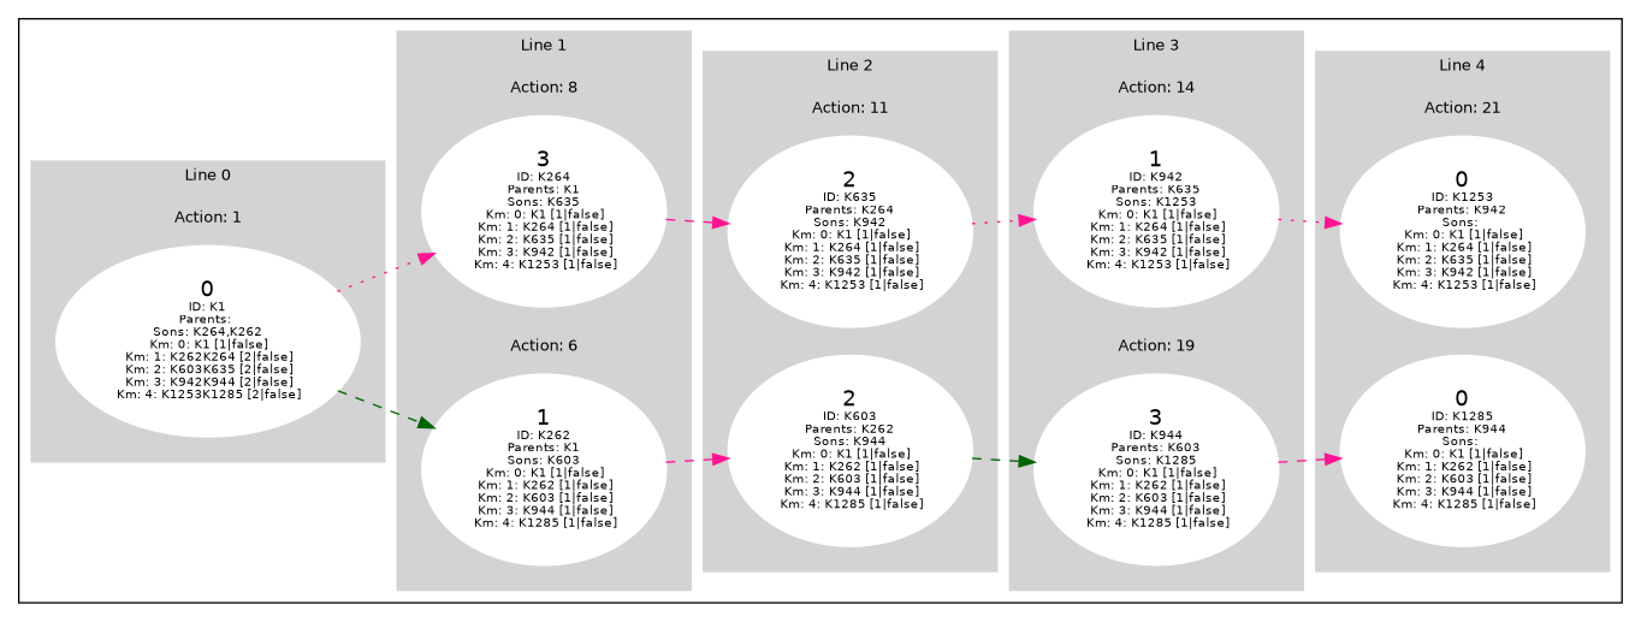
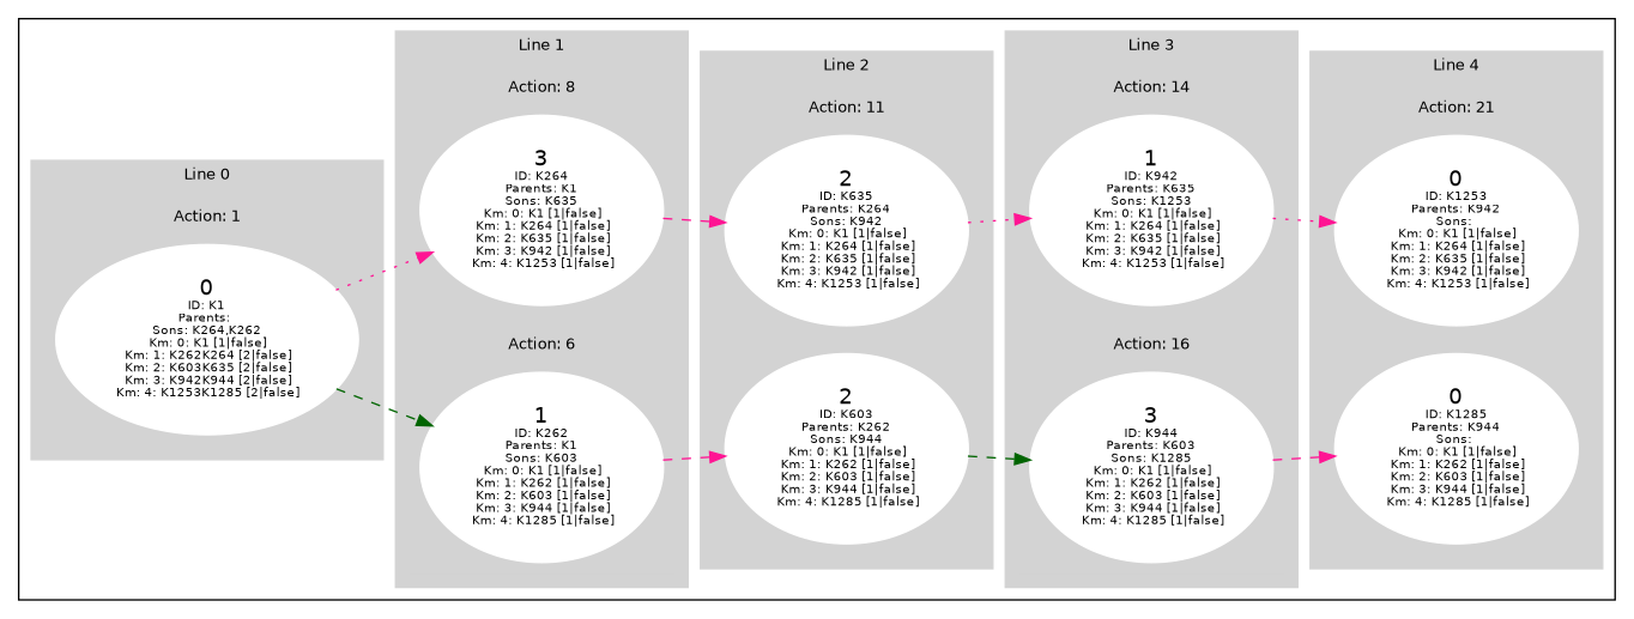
  digraph {
    rankdir=LR
    fontname="DejaVu Sans"
    node [color=white style=filled fontname="DejaVu Sans"]
    edge [color=deeppink style=dashed fontname="DejaVu Sans"]
    n1 [label=<0<BR /><FONT POINT-SIZE="8">ID: K1</FONT><BR /><FONT POINT-SIZE="8">Parents: </FONT><BR /><FONT POINT-SIZE="8">Sons: K264,K262</FONT><BR /><FONT POINT-SIZE="8"> Km: 0: K1 [1|false]</FONT><BR /><FONT POINT-SIZE="8"> Km: 1: K262K264 [2|false]</FONT><BR /><FONT POINT-SIZE="8"> Km: 2: K603K635 [2|false]</FONT><BR /><FONT POINT-SIZE="8"> Km: 3: K942K944 [2|false]</FONT><BR /><FONT POINT-SIZE="8"> Km: 4: K1253K1285 [2|false]</FONT>>]
    n2 [label=<0<BR /><FONT POINT-SIZE="8">ID: K1253</FONT><BR /><FONT POINT-SIZE="8">Parents: K942</FONT><BR /><FONT POINT-SIZE="8">Sons: </FONT><BR /><FONT POINT-SIZE="8"> Km: 0: K1 [1|false]</FONT><BR /><FONT POINT-SIZE="8"> Km: 1: K264 [1|false]</FONT><BR /><FONT POINT-SIZE="8"> Km: 2: K635 [1|false]</FONT><BR /><FONT POINT-SIZE="8"> Km: 3: K942 [1|false]</FONT><BR /><FONT POINT-SIZE="8"> Km: 4: K1253 [1|false]</FONT>>]
    n3 [label=<0<BR /><FONT POINT-SIZE="8">ID: K1285</FONT><BR /><FONT POINT-SIZE="8">Parents: K944</FONT><BR /><FONT POINT-SIZE="8">Sons: </FONT><BR /><FONT POINT-SIZE="8"> Km: 0: K1 [1|false]</FONT><BR /><FONT POINT-SIZE="8"> Km: 1: K262 [1|false]</FONT><BR /><FONT POINT-SIZE="8"> Km: 2: K603 [1|false]</FONT><BR /><FONT POINT-SIZE="8"> Km: 3: K944 [1|false]</FONT><BR /><FONT POINT-SIZE="8"> Km: 4: K1285 [1|false]</FONT>>]
    n4 [label=<2<BR /><FONT POINT-SIZE="8">ID: K635</FONT><BR /><FONT POINT-SIZE="8">Parents: K264</FONT><BR /><FONT POINT-SIZE="8">Sons: K942</FONT><BR /><FONT POINT-SIZE="8"> Km: 0: K1 [1|false]</FONT><BR /><FONT POINT-SIZE="8"> Km: 1: K264 [1|false]</FONT><BR /><FONT POINT-SIZE="8"> Km: 2: K635 [1|false]</FONT><BR /><FONT POINT-SIZE="8"> Km: 3: K942 [1|false]</FONT><BR /><FONT POINT-SIZE="8"> Km: 4: K1253 [1|false]</FONT>>]
    n5 [label=<2<BR /><FONT POINT-SIZE="8">ID: K603</FONT><BR /><FONT POINT-SIZE="8">Parents: K262</FONT><BR /><FONT POINT-SIZE="8">Sons: K944</FONT><BR /><FONT POINT-SIZE="8"> Km: 0: K1 [1|false]</FONT><BR /><FONT POINT-SIZE="8"> Km: 1: K262 [1|false]</FONT><BR /><FONT POINT-SIZE="8"> Km: 2: K603 [1|false]</FONT><BR /><FONT POINT-SIZE="8"> Km: 3: K944 [1|false]</FONT><BR /><FONT POINT-SIZE="8"> Km: 4: K1285 [1|false]</FONT>>]
    n6 [label=<3<BR /><FONT POINT-SIZE="8">ID: K944</FONT><BR /><FONT POINT-SIZE="8">Parents: K603</FONT><BR /><FONT POINT-SIZE="8">Sons: K1285</FONT><BR /><FONT POINT-SIZE="8"> Km: 0: K1 [1|false]</FONT><BR /><FONT POINT-SIZE="8"> Km: 1: K262 [1|false]</FONT><BR /><FONT POINT-SIZE="8"> Km: 2: K603 [1|false]</FONT><BR /><FONT POINT-SIZE="8"> Km: 3: K944 [1|false]</FONT><BR /><FONT POINT-SIZE="8"> Km: 4: K1285 [1|false]</FONT>>]
    n7 [label=<1<BR /><FONT POINT-SIZE="8">ID: K942</FONT><BR /><FONT POINT-SIZE="8">Parents: K635</FONT><BR /><FONT POINT-SIZE="8">Sons: K1253</FONT><BR /><FONT POINT-SIZE="8"> Km: 0: K1 [1|false]</FONT><BR /><FONT POINT-SIZE="8"> Km: 1: K264 [1|false]</FONT><BR /><FONT POINT-SIZE="8"> Km: 2: K635 [1|false]</FONT><BR /><FONT POINT-SIZE="8"> Km: 3: K942 [1|false]</FONT><BR /><FONT POINT-SIZE="8"> Km: 4: K1253 [1|false]</FONT>>]
    n8 [label=<3<BR /><FONT POINT-SIZE="8">ID: K264</FONT><BR /><FONT POINT-SIZE="8">Parents: K1</FONT><BR /><FONT POINT-SIZE="8">Sons: K635</FONT><BR /><FONT POINT-SIZE="8"> Km: 0: K1 [1|false]</FONT><BR /><FONT POINT-SIZE="8"> Km: 1: K264 [1|false]</FONT><BR /><FONT POINT-SIZE="8"> Km: 2: K635 [1|false]</FONT><BR /><FONT POINT-SIZE="8"> Km: 3: K942 [1|false]</FONT><BR /><FONT POINT-SIZE="8"> Km: 4: K1253 [1|false]</FONT>>]
    n9 [label=<1<BR /><FONT POINT-SIZE="8">ID: K262</FONT><BR /><FONT POINT-SIZE="8">Parents: K1</FONT><BR /><FONT POINT-SIZE="8">Sons: K603</FONT><BR /><FONT POINT-SIZE="8"> Km: 0: K1 [1|false]</FONT><BR /><FONT POINT-SIZE="8"> Km: 1: K262 [1|false]</FONT><BR /><FONT POINT-SIZE="8"> Km: 2: K603 [1|false]</FONT><BR /><FONT POINT-SIZE="8"> Km: 3: K944 [1|false]</FONT><BR /><FONT POINT-SIZE="8"> Km: 4: K1285 [1|false]</FONT>>]
    subgraph cluster_1 {
      subgraph cluster_2 {
        color=lightgrey
        fontsize=10
        label="Line 0"
        style=filled
        subgraph cluster_3 {
          color=lightgrey
          fontsize=10
          label="Action: 1"
          style=filled
          n1
        }
      }
      subgraph cluster_4 {
        color=lightgrey
        fontsize=10
        label="Line 4"
        style=filled
        subgraph cluster_5 {
          color=lightgrey
          fontsize=10
          label="Action: 21"
          style=filled
          n2
          n3
        }
      }
      subgraph cluster_6 {
        color=lightgrey
        fontsize=10
        label="Line 2"
        style=filled
        subgraph cluster_7 {
          color=lightgrey
          fontsize=10
          label="Action: 11"
          style=filled
          n4
          n5
        }
      }
      subgraph cluster_8 {
        color=lightgrey
        fontsize=10
        label="Line 3"
        style=filled
        subgraph cluster_9 {
          color=lightgrey
          fontsize=10
-         label="Action: 19"
+         label="Action: 16"
          style=filled
          n6
        }
        subgraph cluster_10 {
          color=lightgrey
          fontsize=10
          label="Action: 14"
          style=filled
          n7
        }
      }
      subgraph cluster_11 {
        color=lightgrey
        fontsize=10
        label="Line 1"
        style=filled
        subgraph cluster_12 {
          color=lightgrey
          fontsize=10
          label="Action: 8"
          style=filled
          n8
        }
        subgraph cluster_13 {
          color=lightgrey
          fontsize=10
          label="Action: 6"
          style=filled
          n9
        }
      }
    }
    n1 -> n8 [style=dotted]
    n1 -> n9 [color=darkgreen]
    n4 -> n7 [style=dotted]
    n5 -> n6 [color=darkgreen]
    n6 -> n3
    n7 -> n2 [style=dotted]
    n8 -> n4
    n9 -> n5
  }
